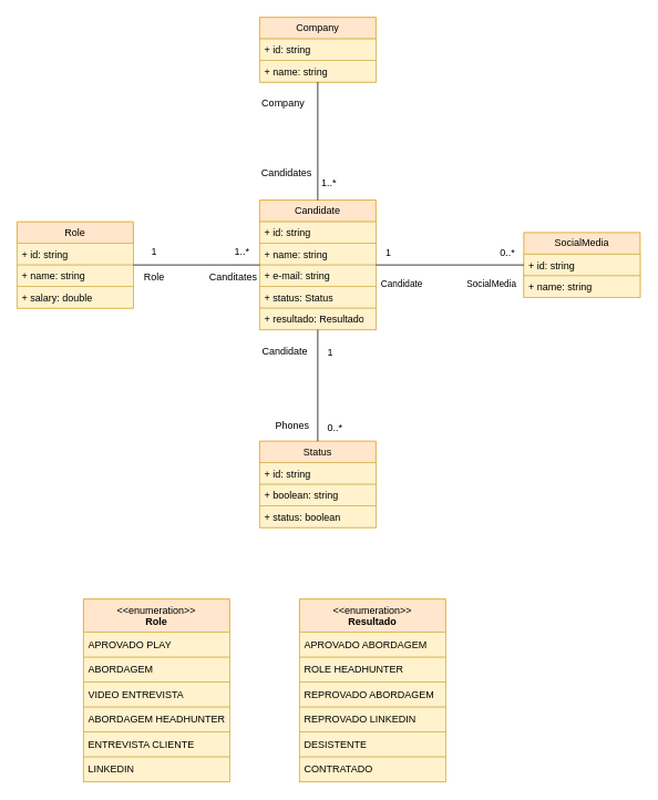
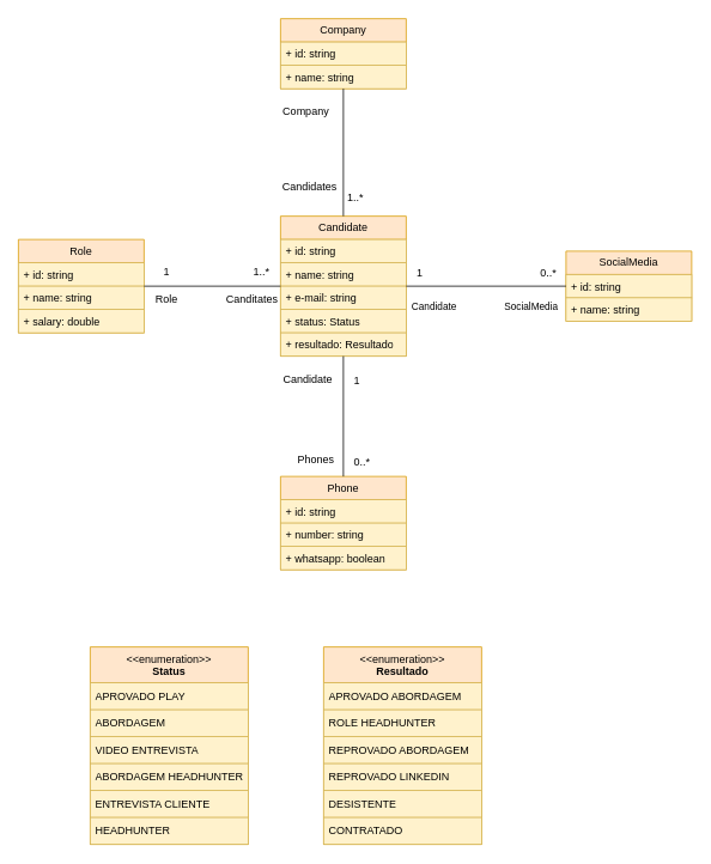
  <mxCell id="0" />
  <mxCell id="1" parent="0" />
  <mxCell id="2" value="Company" style="swimlane;fontStyle=0;childLayout=stackLayout;horizontal=1;startSize=26;fillColor=#ffe6cc;horizontalStack=0;resizeParent=1;resizeParentMax=0;resizeLast=0;collapsible=1;marginBottom=0;whiteSpace=wrap;html=1;labelBackgroundColor=none;strokeColor=#d79b00;" parent="1" vertex="1"><mxGeometry x="312" y="20" width="140" height="78" as="geometry" /></mxCell>
  <mxCell id="3" value="+ id: string&lt;div&gt;&lt;br&gt;&lt;div&gt;&lt;br&gt;&lt;/div&gt;&lt;/div&gt;" style="text;strokeColor=#d6b656;fillColor=#fff2cc;align=left;verticalAlign=top;spacingLeft=4;spacingRight=4;overflow=hidden;rotatable=0;points=[[0,0.5],[1,0.5]];portConstraint=eastwest;whiteSpace=wrap;html=1;labelBackgroundColor=none;" parent="2" vertex="1"><mxGeometry y="26" width="140" height="26" as="geometry" /></mxCell>
  <mxCell id="4" value="+ name: string&lt;div&gt;&lt;br&gt;&lt;/div&gt;" style="text;strokeColor=#d6b656;fillColor=#fff2cc;align=left;verticalAlign=top;spacingLeft=4;spacingRight=4;overflow=hidden;rotatable=0;points=[[0,0.5],[1,0.5]];portConstraint=eastwest;whiteSpace=wrap;html=1;labelBackgroundColor=none;" parent="2" vertex="1"><mxGeometry y="52" width="140" height="26" as="geometry" /></mxCell>
  <mxCell id="5" value="Role" style="swimlane;fontStyle=0;childLayout=stackLayout;horizontal=1;startSize=26;fillColor=#ffe6cc;horizontalStack=0;resizeParent=1;resizeParentMax=0;resizeLast=0;collapsible=1;marginBottom=0;whiteSpace=wrap;html=1;labelBackgroundColor=none;strokeColor=#d79b00;" parent="1" vertex="1"><mxGeometry x="20" y="266" width="140" height="104" as="geometry" /></mxCell>
  <mxCell id="6" value="+ id: string&lt;div&gt;&lt;br&gt;&lt;div&gt;&lt;br&gt;&lt;/div&gt;&lt;/div&gt;" style="text;strokeColor=#d6b656;fillColor=#fff2cc;align=left;verticalAlign=top;spacingLeft=4;spacingRight=4;overflow=hidden;rotatable=0;points=[[0,0.5],[1,0.5]];portConstraint=eastwest;whiteSpace=wrap;html=1;labelBackgroundColor=none;" parent="5" vertex="1"><mxGeometry y="26" width="140" height="26" as="geometry" /></mxCell>
  <mxCell id="7" value="+ name: string" style="text;strokeColor=#d6b656;fillColor=#fff2cc;align=left;verticalAlign=top;spacingLeft=4;spacingRight=4;overflow=hidden;rotatable=0;points=[[0,0.5],[1,0.5]];portConstraint=eastwest;whiteSpace=wrap;html=1;labelBackgroundColor=none;" parent="5" vertex="1"><mxGeometry y="52" width="140" height="26" as="geometry" /></mxCell>
  <mxCell id="8" value="+ salary: double" style="text;strokeColor=#d6b656;fillColor=#fff2cc;align=left;verticalAlign=top;spacingLeft=4;spacingRight=4;overflow=hidden;rotatable=0;points=[[0,0.5],[1,0.5]];portConstraint=eastwest;whiteSpace=wrap;html=1;labelBackgroundColor=none;" parent="5" vertex="1"><mxGeometry y="78" width="140" height="26" as="geometry" /></mxCell>
  <mxCell id="9" value="Candidate" style="swimlane;fontStyle=0;childLayout=stackLayout;horizontal=1;startSize=26;fillColor=#ffe6cc;horizontalStack=0;resizeParent=1;resizeParentMax=0;resizeLast=0;collapsible=1;marginBottom=0;whiteSpace=wrap;html=1;labelBackgroundColor=none;strokeColor=#d79b00;" parent="1" vertex="1"><mxGeometry x="312" y="240" width="140" height="156" as="geometry" /></mxCell>
  <mxCell id="10" value="+ id: string&lt;div&gt;&lt;br&gt;&lt;div&gt;&lt;br&gt;&lt;/div&gt;&lt;/div&gt;" style="text;strokeColor=#d6b656;fillColor=#fff2cc;align=left;verticalAlign=top;spacingLeft=4;spacingRight=4;overflow=hidden;rotatable=0;points=[[0,0.5],[1,0.5]];portConstraint=eastwest;whiteSpace=wrap;html=1;labelBackgroundColor=none;" parent="9" vertex="1"><mxGeometry y="26" width="140" height="26" as="geometry" /></mxCell>
  <mxCell id="11" value="+ name: string" style="text;strokeColor=#d6b656;fillColor=#fff2cc;align=left;verticalAlign=top;spacingLeft=4;spacingRight=4;overflow=hidden;rotatable=0;points=[[0,0.5],[1,0.5]];portConstraint=eastwest;whiteSpace=wrap;html=1;labelBackgroundColor=none;" parent="9" vertex="1"><mxGeometry y="52" width="140" height="26" as="geometry" /></mxCell>
  <mxCell id="12" value="+ e-mail: string" style="text;align=left;verticalAlign=top;spacingLeft=4;spacingRight=4;overflow=hidden;rotatable=0;points=[[0,0.5],[1,0.5]];portConstraint=eastwest;whiteSpace=wrap;html=1;labelBackgroundColor=none;fillColor=#fff2cc;strokeColor=#d6b656;" parent="9" vertex="1"><mxGeometry y="78" width="140" height="26" as="geometry" /></mxCell>
  <mxCell id="13" value="+ status: Status" style="text;strokeColor=#d6b656;fillColor=#fff2cc;align=left;verticalAlign=top;spacingLeft=4;spacingRight=4;overflow=hidden;rotatable=0;points=[[0,0.5],[1,0.5]];portConstraint=eastwest;whiteSpace=wrap;html=1;labelBackgroundColor=none;" parent="9" vertex="1"><mxGeometry y="104" width="140" height="26" as="geometry" /></mxCell>
  <mxCell id="14" value="+ resultado: Resultado" style="text;strokeColor=#d6b656;fillColor=#fff2cc;align=left;verticalAlign=top;spacingLeft=4;spacingRight=4;overflow=hidden;rotatable=0;points=[[0,0.5],[1,0.5]];portConstraint=eastwest;whiteSpace=wrap;html=1;labelBackgroundColor=none;" parent="9" vertex="1"><mxGeometry y="130" width="140" height="26" as="geometry" /></mxCell>
- <mxCell id="15" value="Status" style="swimlane;fontStyle=0;childLayout=stackLayout;horizontal=1;startSize=26;fillColor=#ffe6cc;horizontalStack=0;resizeParent=1;resizeParentMax=0;resizeLast=0;collapsible=1;marginBottom=0;whiteSpace=wrap;html=1;strokeColor=#d79b00;" parent="1" vertex="1"><mxGeometry x="312" y="530" width="140" height="104" as="geometry" /></mxCell>
+ <mxCell id="15" value="Phone" style="swimlane;fontStyle=0;childLayout=stackLayout;horizontal=1;startSize=26;fillColor=#ffe6cc;horizontalStack=0;resizeParent=1;resizeParentMax=0;resizeLast=0;collapsible=1;marginBottom=0;whiteSpace=wrap;html=1;strokeColor=#d79b00;" parent="1" vertex="1"><mxGeometry x="312" y="530" width="140" height="104" as="geometry" /></mxCell>
  <mxCell id="16" value="+ id: string&lt;div&gt;&lt;br&gt;&lt;div&gt;&lt;br&gt;&lt;/div&gt;&lt;/div&gt;" style="text;strokeColor=#d6b656;fillColor=#fff2cc;align=left;verticalAlign=top;spacingLeft=4;spacingRight=4;overflow=hidden;rotatable=0;points=[[0,0.5],[1,0.5]];portConstraint=eastwest;whiteSpace=wrap;html=1;labelBackgroundColor=none;" parent="15" vertex="1"><mxGeometry y="26" width="140" height="26" as="geometry" /></mxCell>
- <mxCell id="17" value="+ boolean: string" style="text;strokeColor=#d6b656;fillColor=#fff2cc;align=left;verticalAlign=top;spacingLeft=4;spacingRight=4;overflow=hidden;rotatable=0;points=[[0,0.5],[1,0.5]];portConstraint=eastwest;whiteSpace=wrap;html=1;" parent="15" vertex="1"><mxGeometry y="52" width="140" height="26" as="geometry" /></mxCell>
- <mxCell id="18" value="+ status: boolean&lt;div&gt;&lt;br&gt;&lt;div&gt;&lt;br&gt;&lt;/div&gt;&lt;/div&gt;" style="text;strokeColor=#d6b656;fillColor=#fff2cc;align=left;verticalAlign=top;spacingLeft=4;spacingRight=4;overflow=hidden;rotatable=0;points=[[0,0.5],[1,0.5]];portConstraint=eastwest;whiteSpace=wrap;html=1;labelBackgroundColor=none;" parent="15" vertex="1"><mxGeometry y="78" width="140" height="26" as="geometry" /></mxCell>
+ <mxCell id="17" value="+ number: string" style="text;strokeColor=#d6b656;fillColor=#fff2cc;align=left;verticalAlign=top;spacingLeft=4;spacingRight=4;overflow=hidden;rotatable=0;points=[[0,0.5],[1,0.5]];portConstraint=eastwest;whiteSpace=wrap;html=1;" parent="15" vertex="1"><mxGeometry y="52" width="140" height="26" as="geometry" /></mxCell>
+ <mxCell id="18" value="+ whatsapp: boolean&lt;div&gt;&lt;br&gt;&lt;div&gt;&lt;br&gt;&lt;/div&gt;&lt;/div&gt;" style="text;strokeColor=#d6b656;fillColor=#fff2cc;align=left;verticalAlign=top;spacingLeft=4;spacingRight=4;overflow=hidden;rotatable=0;points=[[0,0.5],[1,0.5]];portConstraint=eastwest;whiteSpace=wrap;html=1;labelBackgroundColor=none;" parent="15" vertex="1"><mxGeometry y="78" width="140" height="26" as="geometry" /></mxCell>
  <mxCell id="19" value="SocialMedia" style="swimlane;fontStyle=0;childLayout=stackLayout;horizontal=1;startSize=26;fillColor=#ffe6cc;horizontalStack=0;resizeParent=1;resizeParentMax=0;resizeLast=0;collapsible=1;marginBottom=0;whiteSpace=wrap;html=1;strokeColor=#d79b00;" parent="1" vertex="1"><mxGeometry x="630" y="279" width="140" height="78" as="geometry" /></mxCell>
  <mxCell id="20" value="+ id: string&lt;div&gt;&lt;br&gt;&lt;div&gt;&lt;br&gt;&lt;/div&gt;&lt;/div&gt;" style="text;strokeColor=#d6b656;fillColor=#fff2cc;align=left;verticalAlign=top;spacingLeft=4;spacingRight=4;overflow=hidden;rotatable=0;points=[[0,0.5],[1,0.5]];portConstraint=eastwest;whiteSpace=wrap;html=1;labelBackgroundColor=none;" parent="19" vertex="1"><mxGeometry y="26" width="140" height="26" as="geometry" /></mxCell>
  <mxCell id="21" value="+ name: string" style="text;strokeColor=#d6b656;fillColor=#fff2cc;align=left;verticalAlign=top;spacingLeft=4;spacingRight=4;overflow=hidden;rotatable=0;points=[[0,0.5],[1,0.5]];portConstraint=eastwest;whiteSpace=wrap;html=1;" parent="19" vertex="1"><mxGeometry y="52" width="140" height="26" as="geometry" /></mxCell>
- <mxCell id="22" value="&amp;lt;&amp;lt;enumeration&amp;gt;&amp;gt;&lt;br&gt;&lt;b&gt;Role&lt;/b&gt;" style="swimlane;fontStyle=0;align=center;verticalAlign=top;childLayout=stackLayout;horizontal=1;startSize=40;horizontalStack=0;resizeParent=1;resizeParentMax=0;resizeLast=0;collapsible=0;marginBottom=0;html=1;whiteSpace=wrap;fillColor=#ffe6cc;strokeColor=#d79b00;" parent="1" vertex="1"><mxGeometry x="100" y="720" width="176" height="220" as="geometry" /></mxCell>
+ <mxCell id="22" value="&amp;lt;&amp;lt;enumeration&amp;gt;&amp;gt;&lt;br&gt;&lt;b&gt;Status&lt;/b&gt;" style="swimlane;fontStyle=0;align=center;verticalAlign=top;childLayout=stackLayout;horizontal=1;startSize=40;horizontalStack=0;resizeParent=1;resizeParentMax=0;resizeLast=0;collapsible=0;marginBottom=0;html=1;whiteSpace=wrap;fillColor=#ffe6cc;strokeColor=#d79b00;" parent="1" vertex="1"><mxGeometry x="100" y="720" width="176" height="220" as="geometry" /></mxCell>
  <mxCell id="23" value="APROVADO PLAY" style="text;html=1;strokeColor=#d6b656;fillColor=#fff2cc;align=left;verticalAlign=middle;spacingLeft=4;spacingRight=4;overflow=hidden;rotatable=0;points=[[0,0.5],[1,0.5]];portConstraint=eastwest;whiteSpace=wrap;" parent="22" vertex="1"><mxGeometry y="40" width="176" height="30" as="geometry" /></mxCell>
  <mxCell id="24" value="ABORDAGEM" style="text;html=1;strokeColor=#d6b656;fillColor=#fff2cc;align=left;verticalAlign=middle;spacingLeft=4;spacingRight=4;overflow=hidden;rotatable=0;points=[[0,0.5],[1,0.5]];portConstraint=eastwest;whiteSpace=wrap;" parent="22" vertex="1"><mxGeometry y="70" width="176" height="30" as="geometry" /></mxCell>
  <mxCell id="25" value="VIDEO ENTREVISTA" style="text;html=1;strokeColor=#d6b656;fillColor=#fff2cc;align=left;verticalAlign=middle;spacingLeft=4;spacingRight=4;overflow=hidden;rotatable=0;points=[[0,0.5],[1,0.5]];portConstraint=eastwest;whiteSpace=wrap;" parent="22" vertex="1"><mxGeometry y="100" width="176" height="30" as="geometry" /></mxCell>
  <mxCell id="26" value="ABORDAGEM HEADHUNTER" style="text;html=1;strokeColor=#d6b656;fillColor=#fff2cc;align=left;verticalAlign=middle;spacingLeft=4;spacingRight=4;overflow=hidden;rotatable=0;points=[[0,0.5],[1,0.5]];portConstraint=eastwest;whiteSpace=wrap;" parent="22" vertex="1"><mxGeometry y="130" width="176" height="30" as="geometry" /></mxCell>
  <mxCell id="27" value="ENTREVISTA CLIENTE" style="text;html=1;strokeColor=#d6b656;fillColor=#fff2cc;align=left;verticalAlign=middle;spacingLeft=4;spacingRight=4;overflow=hidden;rotatable=0;points=[[0,0.5],[1,0.5]];portConstraint=eastwest;whiteSpace=wrap;" parent="22" vertex="1"><mxGeometry y="160" width="176" height="30" as="geometry" /></mxCell>
- <mxCell id="28" value="LINKEDIN" style="text;html=1;strokeColor=#d6b656;fillColor=#fff2cc;align=left;verticalAlign=middle;spacingLeft=4;spacingRight=4;overflow=hidden;rotatable=0;points=[[0,0.5],[1,0.5]];portConstraint=eastwest;whiteSpace=wrap;" parent="22" vertex="1"><mxGeometry y="190" width="176" height="30" as="geometry" /></mxCell>
+ <mxCell id="28" value="HEADHUNTER" style="text;html=1;strokeColor=#d6b656;fillColor=#fff2cc;align=left;verticalAlign=middle;spacingLeft=4;spacingRight=4;overflow=hidden;rotatable=0;points=[[0,0.5],[1,0.5]];portConstraint=eastwest;whiteSpace=wrap;" parent="22" vertex="1"><mxGeometry y="190" width="176" height="30" as="geometry" /></mxCell>
  <mxCell id="29" value="&amp;lt;&amp;lt;enumeration&amp;gt;&amp;gt;&lt;br&gt;&lt;b&gt;Resultado&lt;/b&gt;" style="swimlane;fontStyle=0;align=center;verticalAlign=top;childLayout=stackLayout;horizontal=1;startSize=40;horizontalStack=0;resizeParent=1;resizeParentMax=0;resizeLast=0;collapsible=0;marginBottom=0;html=1;whiteSpace=wrap;fillColor=#ffe6cc;strokeColor=#d79b00;" parent="1" vertex="1"><mxGeometry x="360" y="720" width="176" height="220" as="geometry" /></mxCell>
  <mxCell id="30" value="APROVADO ABORDAGEM" style="text;html=1;strokeColor=#d6b656;fillColor=#fff2cc;align=left;verticalAlign=middle;spacingLeft=4;spacingRight=4;overflow=hidden;rotatable=0;points=[[0,0.5],[1,0.5]];portConstraint=eastwest;whiteSpace=wrap;" parent="29" vertex="1"><mxGeometry y="40" width="176" height="30" as="geometry" /></mxCell>
  <mxCell id="31" value="ROLE HEADHUNTER" style="text;html=1;strokeColor=#d6b656;fillColor=#fff2cc;align=left;verticalAlign=middle;spacingLeft=4;spacingRight=4;overflow=hidden;rotatable=0;points=[[0,0.5],[1,0.5]];portConstraint=eastwest;whiteSpace=wrap;" parent="29" vertex="1"><mxGeometry y="70" width="176" height="30" as="geometry" /></mxCell>
  <mxCell id="32" value="REPROVADO ABORDAGEM" style="text;html=1;strokeColor=#d6b656;fillColor=#fff2cc;align=left;verticalAlign=middle;spacingLeft=4;spacingRight=4;overflow=hidden;rotatable=0;points=[[0,0.5],[1,0.5]];portConstraint=eastwest;whiteSpace=wrap;" parent="29" vertex="1"><mxGeometry y="100" width="176" height="30" as="geometry" /></mxCell>
  <mxCell id="33" value="REPROVADO LINKEDIN" style="text;html=1;strokeColor=#d6b656;fillColor=#fff2cc;align=left;verticalAlign=middle;spacingLeft=4;spacingRight=4;overflow=hidden;rotatable=0;points=[[0,0.5],[1,0.5]];portConstraint=eastwest;whiteSpace=wrap;" parent="29" vertex="1"><mxGeometry y="130" width="176" height="30" as="geometry" /></mxCell>
  <mxCell id="34" value="DESISTENTE" style="text;html=1;strokeColor=#d6b656;fillColor=#fff2cc;align=left;verticalAlign=middle;spacingLeft=4;spacingRight=4;overflow=hidden;rotatable=0;points=[[0,0.5],[1,0.5]];portConstraint=eastwest;whiteSpace=wrap;" parent="29" vertex="1"><mxGeometry y="160" width="176" height="30" as="geometry" /></mxCell>
  <mxCell id="35" value="CONTRATADO" style="text;html=1;strokeColor=#d6b656;fillColor=#fff2cc;align=left;verticalAlign=middle;spacingLeft=4;spacingRight=4;overflow=hidden;rotatable=0;points=[[0,0.5],[1,0.5]];portConstraint=eastwest;whiteSpace=wrap;" parent="29" vertex="1"><mxGeometry y="190" width="176" height="30" as="geometry" /></mxCell>
  <mxCell id="36" value="" style="endArrow=none;html=1;rounded=0;align=center;verticalAlign=top;endFill=0;labelBackgroundColor=none;exitX=0.5;exitY=1;exitDx=0;exitDy=0;entryX=0.5;entryY=0;entryDx=0;entryDy=0;" parent="1" source="9" target="15" edge="1"><mxGeometry relative="1" as="geometry"><mxPoint x="372" y="470" as="sourcePoint" /><mxPoint x="532" y="470" as="targetPoint" /></mxGeometry></mxCell>
  <mxCell id="37" value="1" style="resizable=0;html=1;align=left;verticalAlign=top;labelBackgroundColor=none;" parent="36" connectable="0" vertex="1"><mxGeometry x="-1" relative="1" as="geometry"><mxPoint x="10" y="14" as="offset" /></mxGeometry></mxCell>
  <mxCell id="38" value="Phones" style="resizable=0;html=1;align=right;verticalAlign=bottom;labelBackgroundColor=none;" parent="36" connectable="0" vertex="1"><mxGeometry x="1" relative="1" as="geometry"><mxPoint x="-10" y="-10" as="offset" /></mxGeometry></mxCell>
  <mxCell id="39" value="0..*" style="resizable=0;html=1;align=left;verticalAlign=top;labelBackgroundColor=none;" parent="1" connectable="0" vertex="1"><mxGeometry x="392" y="500" as="geometry" /></mxCell>
  <mxCell id="40" value="Candidate" style="resizable=0;html=1;align=right;verticalAlign=bottom;labelBackgroundColor=none;" parent="1" connectable="0" vertex="1"><mxGeometry x="370" y="430" as="geometry" /></mxCell>
  <mxCell id="41" value="" style="endArrow=none;html=1;rounded=0;align=center;verticalAlign=top;endFill=0;labelBackgroundColor=none;entryX=1;entryY=0.5;entryDx=0;entryDy=0;exitX=0;exitY=0.5;exitDx=0;exitDy=0;" parent="1" source="20" target="9" edge="1"><mxGeometry relative="1" as="geometry"><mxPoint x="570" y="320" as="sourcePoint" /><mxPoint x="550" y="444" as="targetPoint" /></mxGeometry></mxCell>
  <mxCell id="42" value="SocialMedia" style="edgeLabel;html=1;align=center;verticalAlign=middle;resizable=0;points=[];" parent="41" vertex="1" connectable="0"><mxGeometry x="-0.748" y="-1" relative="1" as="geometry"><mxPoint x="-18" y="23" as="offset" /></mxGeometry></mxCell>
  <mxCell id="43" value="0..*" style="text;html=1;align=center;verticalAlign=middle;resizable=0;points=[];autosize=1;strokeColor=none;fillColor=none;" parent="1" vertex="1"><mxGeometry x="590" y="288" width="40" height="30" as="geometry" /></mxCell>
  <mxCell id="44" value="1" style="text;html=1;align=center;verticalAlign=middle;resizable=0;points=[];autosize=1;strokeColor=none;fillColor=none;" parent="1" vertex="1"><mxGeometry x="452" y="288" width="30" height="30" as="geometry" /></mxCell>
  <mxCell id="45" value="Candidate" style="edgeLabel;html=1;align=center;verticalAlign=middle;resizable=0;points=[];" parent="1" vertex="1" connectable="0"><mxGeometry x="482" y="340" as="geometry" /></mxCell>
  <mxCell id="46" value="" style="endArrow=none;html=1;rounded=0;align=center;verticalAlign=top;endFill=0;labelBackgroundColor=none;entryX=0.5;entryY=1;entryDx=0;entryDy=0;exitX=0.5;exitY=0;exitDx=0;exitDy=0;" parent="1" source="9" target="2" edge="1"><mxGeometry relative="1" as="geometry"><mxPoint x="528" y="180" as="sourcePoint" /><mxPoint x="350" y="180" as="targetPoint" /></mxGeometry></mxCell>
  <mxCell id="47" value="1..*" style="text;html=1;align=center;verticalAlign=middle;resizable=0;points=[];autosize=1;strokeColor=none;fillColor=none;" parent="1" vertex="1"><mxGeometry x="375" y="205" width="40" height="30" as="geometry" /></mxCell>
  <mxCell id="48" value="Candidates&lt;div&gt;&lt;br&gt;&lt;/div&gt;" style="resizable=0;html=1;align=right;verticalAlign=bottom;labelBackgroundColor=none;fillColor=#ffe6cc;" parent="1" connectable="0" vertex="1"><mxGeometry x="375" y="230" as="geometry" /></mxCell>
  <mxCell id="49" value="Company" style="text;html=1;align=center;verticalAlign=middle;resizable=0;points=[];autosize=1;strokeColor=none;fillColor=none;" parent="1" vertex="1"><mxGeometry x="305" y="108" width="70" height="30" as="geometry" /></mxCell>
  <mxCell id="50" value="" style="endArrow=none;html=1;rounded=0;align=center;verticalAlign=top;endFill=0;labelBackgroundColor=none;exitX=1;exitY=0.5;exitDx=0;exitDy=0;entryX=0;entryY=0.5;entryDx=0;entryDy=0;" parent="1" source="5" target="9" edge="1"><mxGeometry relative="1" as="geometry"><mxPoint x="230" y="390" as="sourcePoint" /><mxPoint x="230" y="524" as="targetPoint" /><Array as="points" /></mxGeometry></mxCell>
  <mxCell id="51" value="1" style="resizable=0;html=1;align=left;verticalAlign=top;labelBackgroundColor=none;" parent="50" connectable="0" vertex="1"><mxGeometry x="-1" relative="1" as="geometry"><mxPoint x="20" y="-30" as="offset" /></mxGeometry></mxCell>
  <mxCell id="52" value="Role" style="text;html=1;align=center;verticalAlign=middle;resizable=0;points=[];autosize=1;strokeColor=none;fillColor=none;" parent="1" vertex="1"><mxGeometry x="160" y="318" width="50" height="30" as="geometry" /></mxCell>
  <mxCell id="53" value="1..*" style="resizable=0;html=1;align=left;verticalAlign=top;labelBackgroundColor=none;" parent="1" connectable="0" vertex="1"><mxGeometry x="280" y="288" as="geometry" /></mxCell>
  <mxCell id="54" value="Canditates" style="text;html=1;align=center;verticalAlign=middle;resizable=0;points=[];autosize=1;strokeColor=none;fillColor=none;" parent="1" vertex="1"><mxGeometry x="240" y="318" width="80" height="30" as="geometry" /></mxCell>
